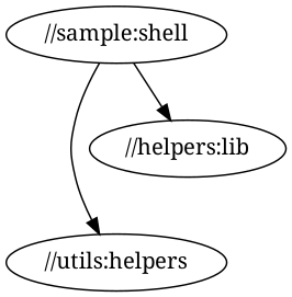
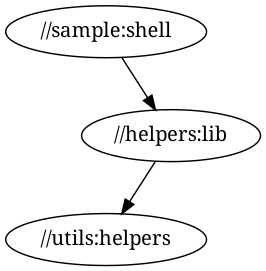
  digraph {
    fontname="Noto Serif"
    node [fontname="Noto Serif"]
    edge [fontname="Noto Serif"]
    n1 [label="//utils:helpers"]
    n2 [label="//helpers:lib"]
    n3 [label="//sample:shell"]
-   n3 -> n1
+   n2 -> n1
    n3 -> n2
  }
